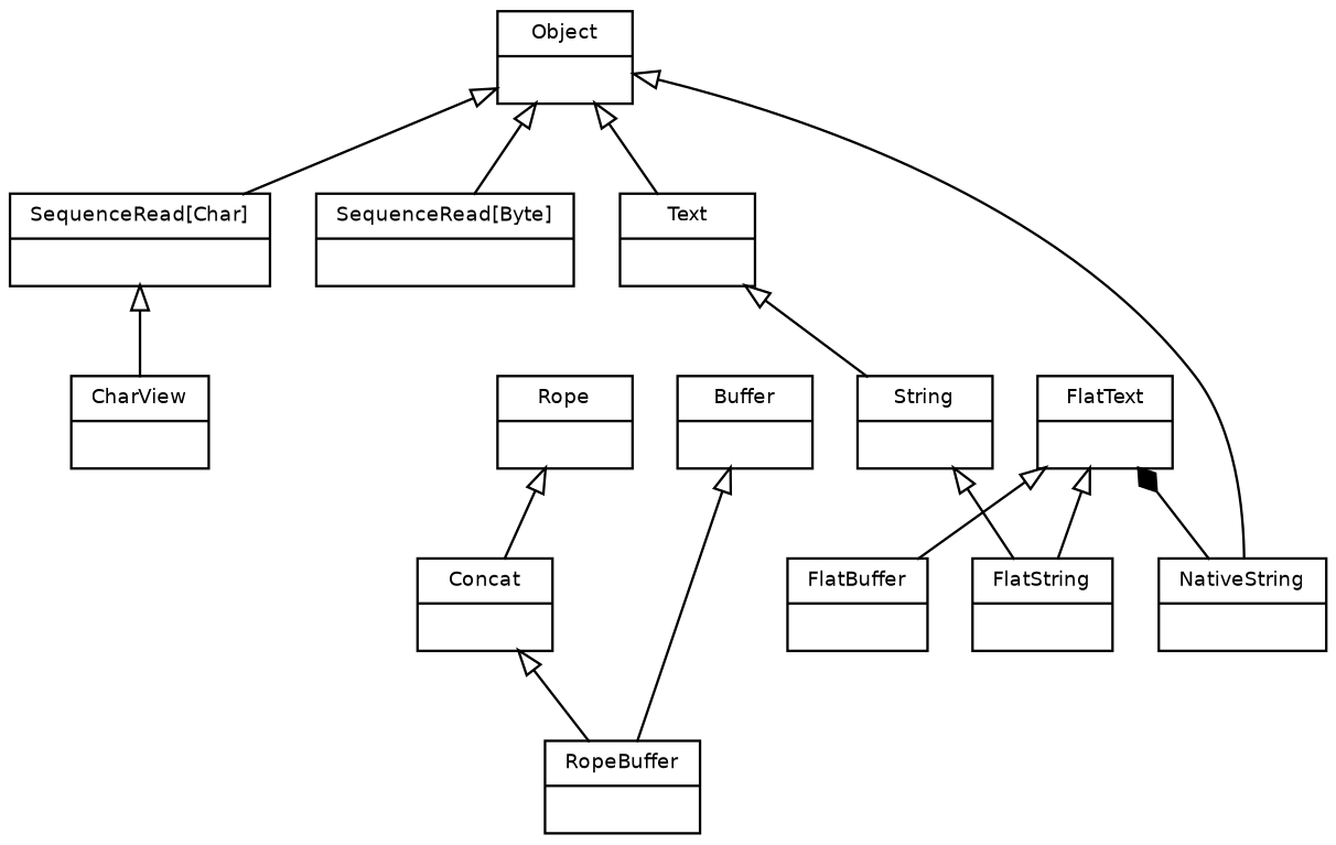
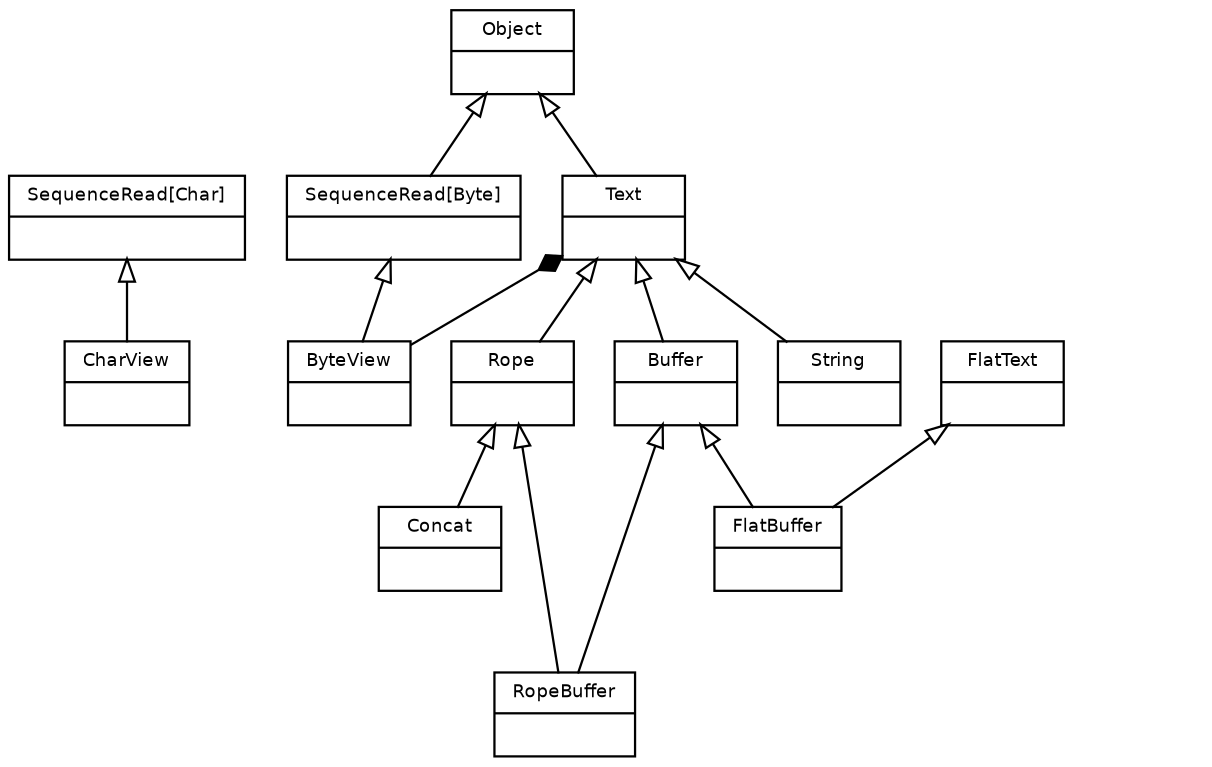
  digraph {
    fontname="Bitstream Vera Sans"
    fontsize=8
    node [fontname="Bitstream Vera Sans" fontsize=8 shape=record]
    edge [arrowtail=empty dir=back fontname="Bitstream Vera Sans" fontsize=8]
    n1 [label="{SequenceRead[Char]|}"]
    n2 [label="{CharView|}"]
    n3 [label="{SequenceRead[Byte]|}"]
-   n5 [label="{NativeString|}"]
+   n4 [label="{ByteView|}"]
    n6 [label="{FlatBuffer|}"]
-   n7 [label="{FlatString|}"]
    n8 [label="{FlatText|}"]
    n9 [label="{Concat|}"]
    n10 [label="{RopeBuffer|}"]
    n11 [label="{Rope|}"]
    n12 [label="{String|}"]
    n13 [label="{Buffer|}"]
    n14 [label="{Text|}"]
    n15 [label="{Object|}"]
    n1 -> n2
-   n8 -> n5 [arrowtail=diamond]
+   n3 -> n4
    n8 -> n6
-   n8 -> n7
    n11 -> n9
-   n9 -> n10
-   n12 -> n7
+   n11 -> n10
+   n13 -> n6
    n13 -> n10
+   n14 -> n4 [arrowtail=diamond]
+   n14 -> n11
    n14 -> n12
-   n15 -> n1
+   n14 -> n13
    n15 -> n3
-   n15 -> n5
    n15 -> n14
  }
